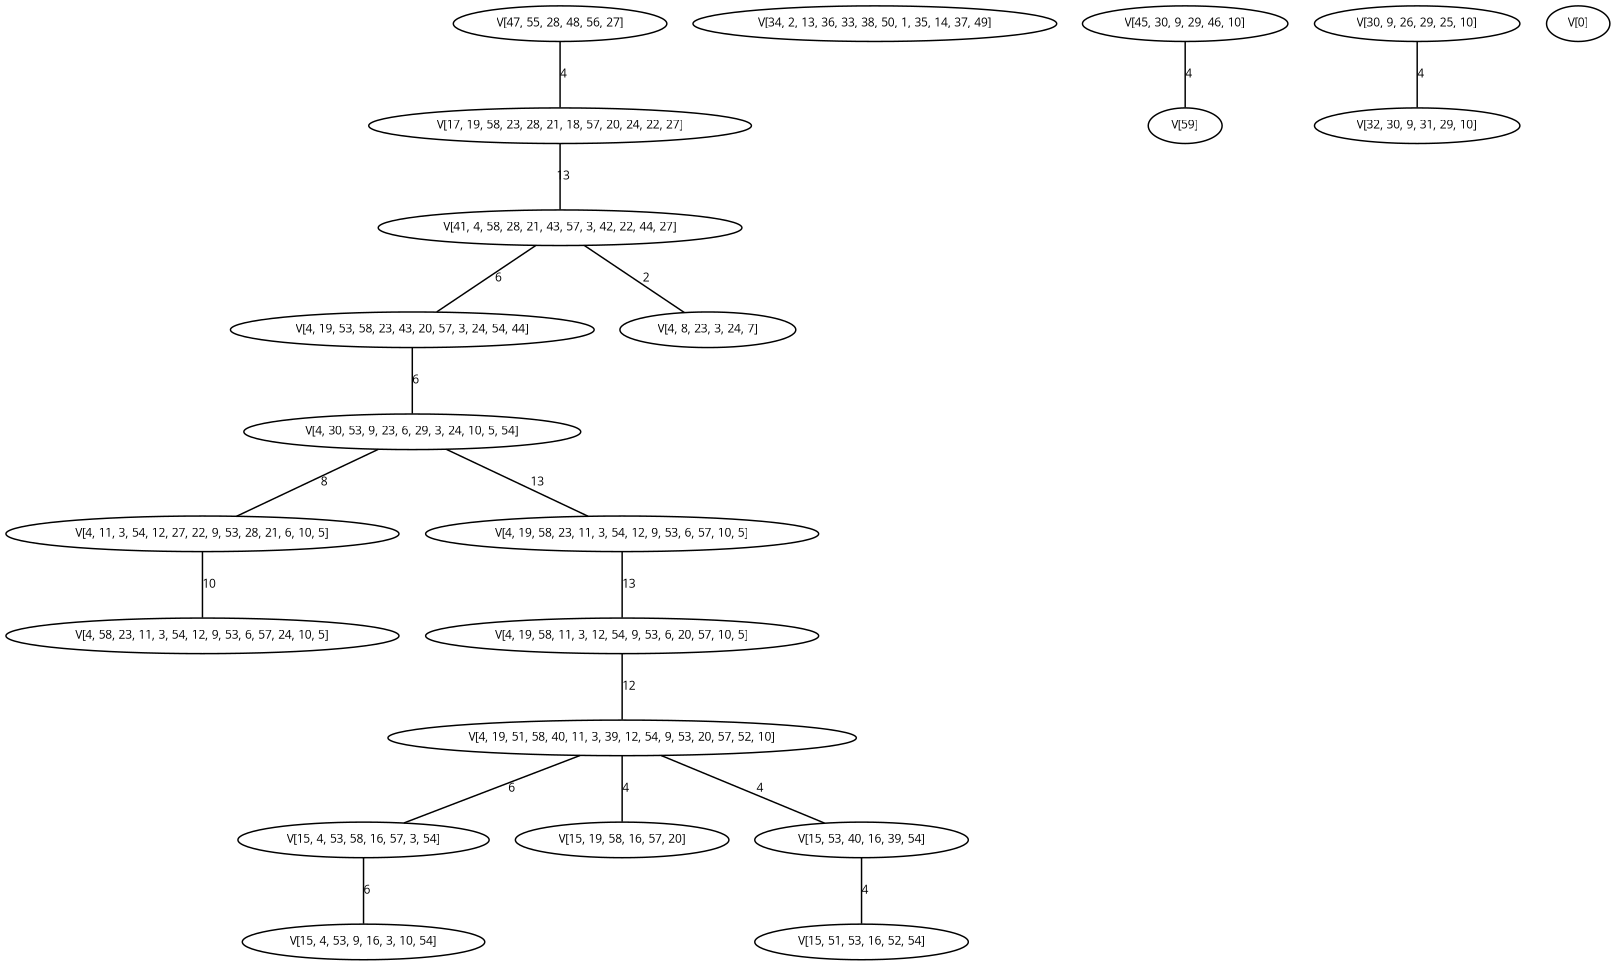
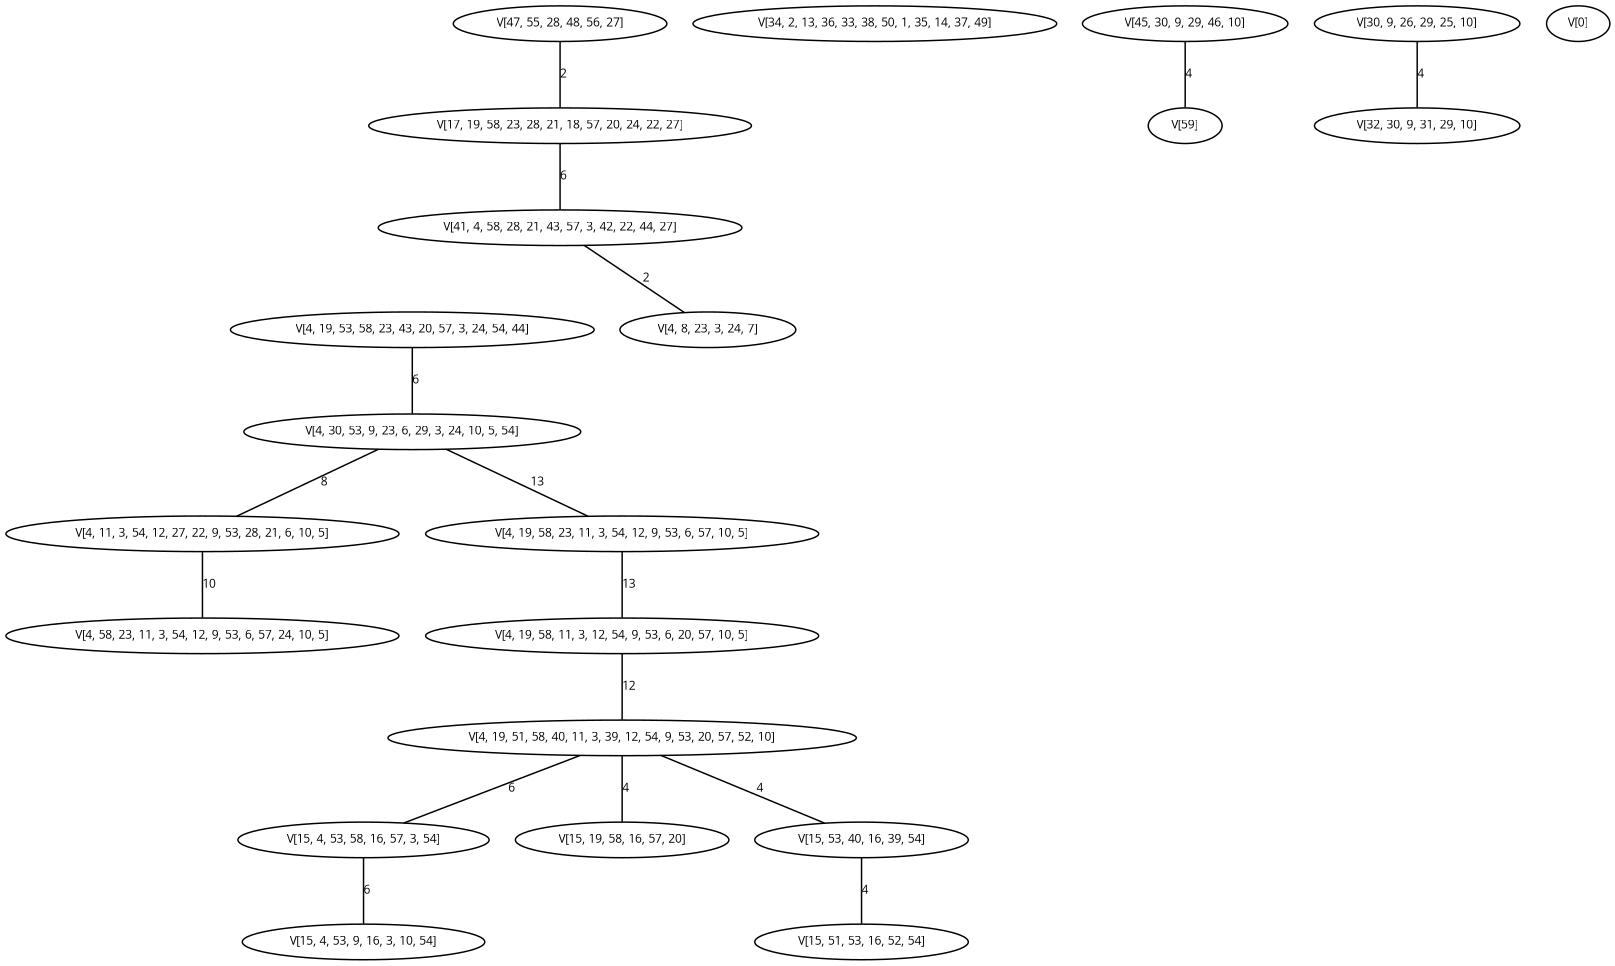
  graph {
    fontname="Open Sans"
    node [fontname="Open Sans" fontsize=8.0]
    edge [fontname="Open Sans" fontsize=8.0]
    "V[41, 4, 58, 28, 21, 43, 57, 3, 42, 22, 44, 27]" [height=0.3 width=0.3]
    "V[4, 19, 53, 58, 23, 43, 20, 57, 3, 24, 54, 44]" [height=0.3 width=0.3]
    "V[4, 8, 23, 3, 24, 7]" [height=0.3 width=0.3]
    "V[4, 30, 53, 9, 23, 6, 29, 3, 24, 10, 5, 54]" [height=0.3 width=0.3]
    "V[4, 11, 3, 54, 12, 27, 22, 9, 53, 28, 21, 6, 10, 5]" [height=0.3 width=0.3]
    "V[4, 19, 58, 23, 11, 3, 54, 12, 9, 53, 6, 57, 10, 5]" [height=0.3 width=0.3]
    "V[4, 58, 23, 11, 3, 54, 12, 9, 53, 6, 57, 24, 10, 5]" [height=0.3 width=0.3]
    "V[34, 2, 13, 36, 33, 38, 50, 1, 35, 14, 37, 49]" [height=0.3 width=0.3]
    "V[15, 51, 53, 16, 52, 54]" [height=0.3 width=0.3]
    "V[59]" [height=0.3 width=0.3]
    "V[30, 9, 26, 29, 25, 10]" [height=0.3 width=0.3]
    "V[32, 30, 9, 31, 29, 10]" [height=0.3 width=0.3]
    "V[45, 30, 9, 29, 46, 10]" [height=0.3 width=0.3]
    "V[4, 19, 58, 11, 3, 12, 54, 9, 53, 6, 20, 57, 10, 5]" [height=0.3 width=0.3]
    "V[4, 19, 51, 58, 40, 11, 3, 39, 12, 54, 9, 53, 20, 57, 52, 10]" [height=0.3 width=0.3]
    "V[15, 4, 53, 58, 16, 57, 3, 54]" [height=0.3 width=0.3]
    "V[15, 4, 53, 9, 16, 3, 10, 54]" [height=0.3 width=0.3]
    "V[17, 19, 58, 23, 28, 21, 18, 57, 20, 24, 22, 27]" [height=0.3 width=0.3]
    "V[15, 19, 58, 16, 57, 20]" [height=0.3 width=0.3]
    "V[15, 53, 40, 16, 39, 54]" [height=0.3 width=0.3]
    "V[47, 55, 28, 48, 56, 27]" [height=0.3 width=0.3]
    "V[0]" [height=0.3 width=0.3]
-   "V[41, 4, 58, 28, 21, 43, 57, 3, 42, 22, 44, 27]" -- "V[4, 19, 53, 58, 23, 43, 20, 57, 3, 24, 54, 44]" [label=6]
    "V[41, 4, 58, 28, 21, 43, 57, 3, 42, 22, 44, 27]" -- "V[4, 8, 23, 3, 24, 7]" [label=2]
    "V[4, 19, 53, 58, 23, 43, 20, 57, 3, 24, 54, 44]" -- "V[4, 30, 53, 9, 23, 6, 29, 3, 24, 10, 5, 54]" [label=6]
    "V[4, 30, 53, 9, 23, 6, 29, 3, 24, 10, 5, 54]" -- "V[4, 11, 3, 54, 12, 27, 22, 9, 53, 28, 21, 6, 10, 5]" [label=8]
    "V[4, 30, 53, 9, 23, 6, 29, 3, 24, 10, 5, 54]" -- "V[4, 19, 58, 23, 11, 3, 54, 12, 9, 53, 6, 57, 10, 5]" [label=13]
    "V[4, 11, 3, 54, 12, 27, 22, 9, 53, 28, 21, 6, 10, 5]" -- "V[4, 58, 23, 11, 3, 54, 12, 9, 53, 6, 57, 24, 10, 5]" [label=10]
    "V[4, 19, 58, 23, 11, 3, 54, 12, 9, 53, 6, 57, 10, 5]" -- "V[4, 19, 58, 11, 3, 12, 54, 9, 53, 6, 20, 57, 10, 5]" [label=13]
    "V[30, 9, 26, 29, 25, 10]" -- "V[32, 30, 9, 31, 29, 10]" [label=4]
    "V[45, 30, 9, 29, 46, 10]" -- "V[59]" [label=4]
    "V[4, 19, 58, 11, 3, 12, 54, 9, 53, 6, 20, 57, 10, 5]" -- "V[4, 19, 51, 58, 40, 11, 3, 39, 12, 54, 9, 53, 20, 57, 52, 10]" [label=12]
    "V[4, 19, 51, 58, 40, 11, 3, 39, 12, 54, 9, 53, 20, 57, 52, 10]" -- "V[15, 4, 53, 58, 16, 57, 3, 54]" [label=6]
    "V[4, 19, 51, 58, 40, 11, 3, 39, 12, 54, 9, 53, 20, 57, 52, 10]" -- "V[15, 19, 58, 16, 57, 20]" [label=4]
    "V[4, 19, 51, 58, 40, 11, 3, 39, 12, 54, 9, 53, 20, 57, 52, 10]" -- "V[15, 53, 40, 16, 39, 54]" [label=4]
    "V[15, 4, 53, 58, 16, 57, 3, 54]" -- "V[15, 4, 53, 9, 16, 3, 10, 54]" [label=6]
-   "V[17, 19, 58, 23, 28, 21, 18, 57, 20, 24, 22, 27]" -- "V[41, 4, 58, 28, 21, 43, 57, 3, 42, 22, 44, 27]" [label=13]
+   "V[17, 19, 58, 23, 28, 21, 18, 57, 20, 24, 22, 27]" -- "V[41, 4, 58, 28, 21, 43, 57, 3, 42, 22, 44, 27]" [label=6]
    "V[15, 53, 40, 16, 39, 54]" -- "V[15, 51, 53, 16, 52, 54]" [label=4]
-   "V[47, 55, 28, 48, 56, 27]" -- "V[17, 19, 58, 23, 28, 21, 18, 57, 20, 24, 22, 27]" [label=4]
+   "V[47, 55, 28, 48, 56, 27]" -- "V[17, 19, 58, 23, 28, 21, 18, 57, 20, 24, 22, 27]" [label=2]
  }
